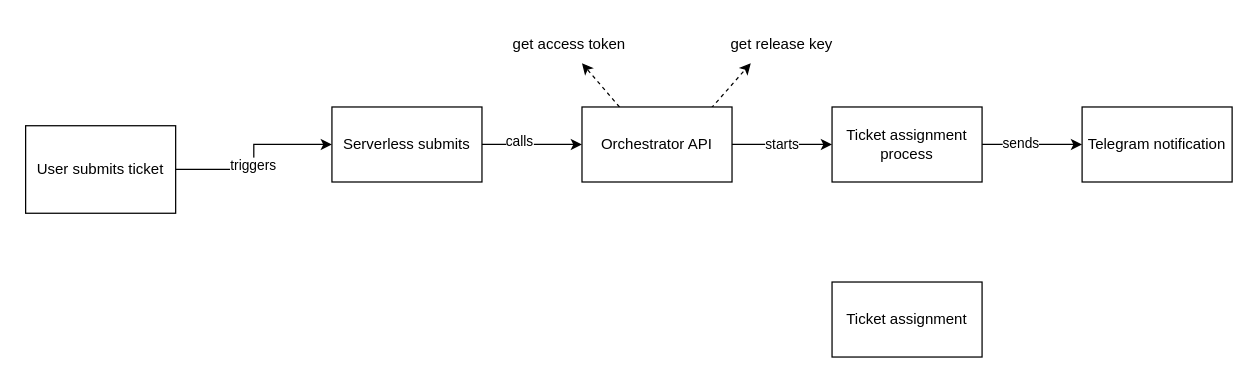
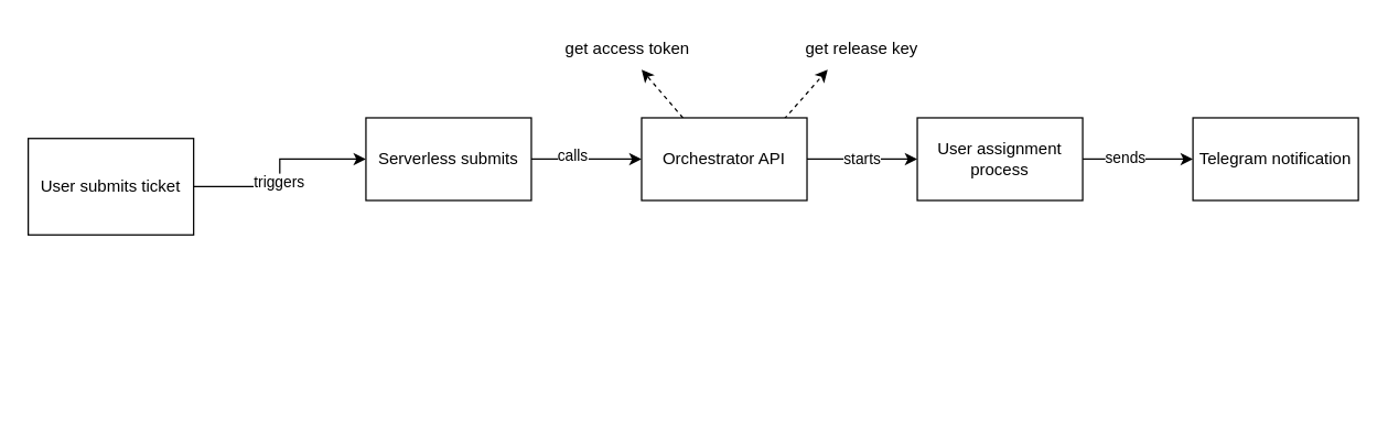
  <mxCell id="0" />
  <mxCell id="1" parent="0" />
  <mxCell id="2" style="edgeStyle=orthogonalEdgeStyle;rounded=0;orthogonalLoop=1;jettySize=auto;html=1;exitX=1;exitY=0.5;exitDx=0;exitDy=0;entryX=0;entryY=0.5;entryDx=0;entryDy=0;" parent="1" source="4" target="7" edge="1"><mxGeometry relative="1" as="geometry" /></mxCell>
  <mxCell id="3" value="triggers" style="edgeLabel;html=1;align=center;verticalAlign=middle;resizable=0;points=[];" parent="2" vertex="1" connectable="0"><mxGeometry x="-0.154" y="4" relative="1" as="geometry"><mxPoint as="offset" /></mxGeometry></mxCell>
  <mxCell id="4" value="User submits ticket" style="rounded=0;whiteSpace=wrap;html=1;" parent="1" vertex="1"><mxGeometry x="20" y="100" width="120" height="70" as="geometry" /></mxCell>
  <mxCell id="5" value="" style="edgeStyle=orthogonalEdgeStyle;rounded=0;orthogonalLoop=1;jettySize=auto;html=1;" parent="1" source="7" target="11" edge="1"><mxGeometry relative="1" as="geometry" /></mxCell>
  <mxCell id="6" value="calls" style="edgeLabel;html=1;align=center;verticalAlign=middle;resizable=0;points=[];" parent="5" vertex="1" connectable="0"><mxGeometry x="-0.275" y="3" relative="1" as="geometry"><mxPoint as="offset" /></mxGeometry></mxCell>
  <mxCell id="7" value="Serverless submits" style="rounded=0;whiteSpace=wrap;html=1;" parent="1" vertex="1"><mxGeometry x="265" y="85" width="120" height="60" as="geometry" /></mxCell>
  <mxCell id="8" style="rounded=0;orthogonalLoop=1;jettySize=auto;html=1;exitX=0.25;exitY=0;exitDx=0;exitDy=0;dashed=1;" parent="1" source="11" edge="1"><mxGeometry relative="1" as="geometry"><mxPoint x="465" y="50" as="targetPoint" /></mxGeometry></mxCell>
  <mxCell id="9" style="edgeStyle=none;rounded=0;orthogonalLoop=1;jettySize=auto;html=1;exitX=0.861;exitY=0.017;exitDx=0;exitDy=0;dashed=1;exitPerimeter=0;entryX=0.25;entryY=1;entryDx=0;entryDy=0;" parent="1" source="11" edge="1" target="13"><mxGeometry relative="1" as="geometry"><mxPoint x="665" y="150" as="targetPoint" /></mxGeometry></mxCell>
  <mxCell id="10" value="starts" style="edgeStyle=orthogonalEdgeStyle;rounded=0;orthogonalLoop=1;jettySize=auto;html=1;" edge="1" parent="1" source="11" target="16"><mxGeometry relative="1" as="geometry"><Array as="points"><mxPoint x="625" y="115" /><mxPoint x="625" y="115" /></Array></mxGeometry></mxCell>
  <mxCell id="11" value="Orchestrator API" style="whiteSpace=wrap;html=1;rounded=0;" parent="1" vertex="1"><mxGeometry x="465" y="85" width="120" height="60" as="geometry" /></mxCell>
  <mxCell id="12" value="get access token" style="text;html=1;strokeColor=none;fillColor=none;align=center;verticalAlign=middle;whiteSpace=wrap;rounded=0;" parent="1" vertex="1"><mxGeometry x="405" y="20" width="100" height="30" as="geometry" /></mxCell>
  <mxCell id="13" value="get release key" style="text;html=1;strokeColor=none;fillColor=none;align=center;verticalAlign=middle;whiteSpace=wrap;rounded=0;" parent="1" vertex="1"><mxGeometry x="575" y="20" width="100" height="30" as="geometry" /></mxCell>
  <mxCell id="14" value="" style="edgeStyle=orthogonalEdgeStyle;rounded=0;orthogonalLoop=1;jettySize=auto;html=1;" edge="1" parent="1" source="16" target="17"><mxGeometry relative="1" as="geometry" /></mxCell>
  <mxCell id="15" value="sends" style="edgeLabel;html=1;align=center;verticalAlign=middle;resizable=0;points=[];" vertex="1" connectable="0" parent="14"><mxGeometry x="-0.258" y="2" relative="1" as="geometry"><mxPoint as="offset" /></mxGeometry></mxCell>
- <mxCell id="16" value="Ticket assignment process" style="whiteSpace=wrap;html=1;rounded=0;" vertex="1" parent="1"><mxGeometry x="665" y="85" width="120" height="60" as="geometry" /></mxCell>
+ <mxCell id="16" value="User assignment process" style="whiteSpace=wrap;html=1;rounded=0;" vertex="1" parent="1"><mxGeometry x="665" y="85" width="120" height="60" as="geometry" /></mxCell>
  <mxCell id="17" value="Telegram notification" style="whiteSpace=wrap;html=1;rounded=0;" vertex="1" parent="1"><mxGeometry x="865" y="85" width="120" height="60" as="geometry" /></mxCell>
- <mxCell id="18" value="Ticket assignment" style="whiteSpace=wrap;html=1;rounded=0;" vertex="1" parent="1"><mxGeometry x="665" y="225" width="120" height="60" as="geometry" /></mxCell>
